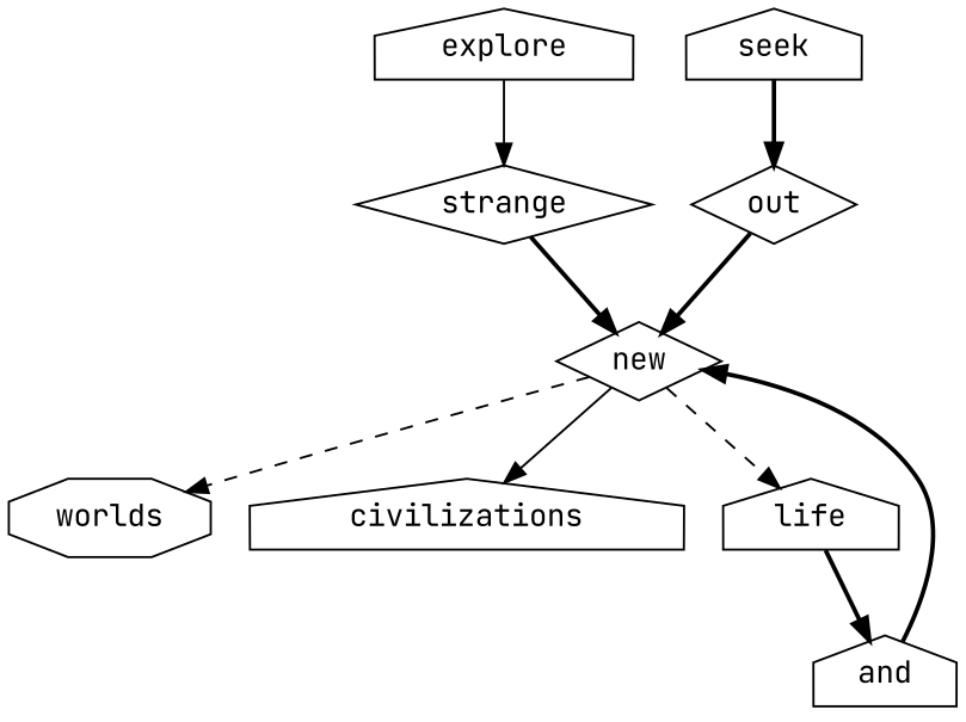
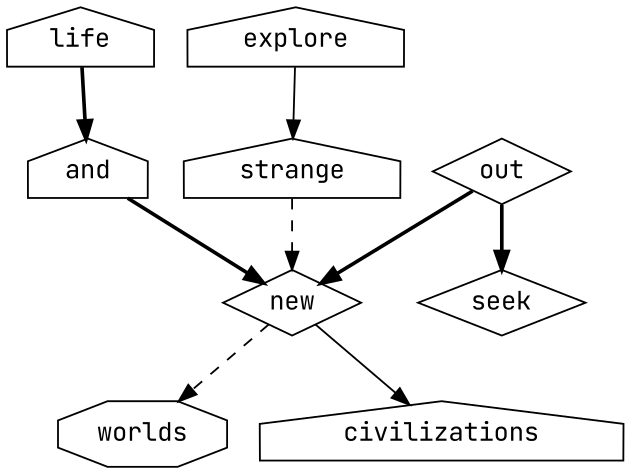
  digraph {
    fontname="JetBrains Mono"
    node [fontname="JetBrains Mono" shape=house]
    edge [fontname="JetBrains Mono" style=bold]
    new [shape=diamond]
    worlds [shape=octagon]
    civilizations
    life
    and
    explore
-   strange [shape=diamond]
-   seek
+   strange
+   seek [shape=diamond]
    out [shape=diamond]
    subgraph sub_1 {
    }
    new -> worlds [style=dashed]
    new -> civilizations [style=solid]
-   new -> life [style=dashed]
    life -> and
    and -> new
    explore -> strange [style=solid]
-   strange -> new
-   seek -> out
+   strange -> new [style=dashed]
+   out -> seek
    out -> new
  }
